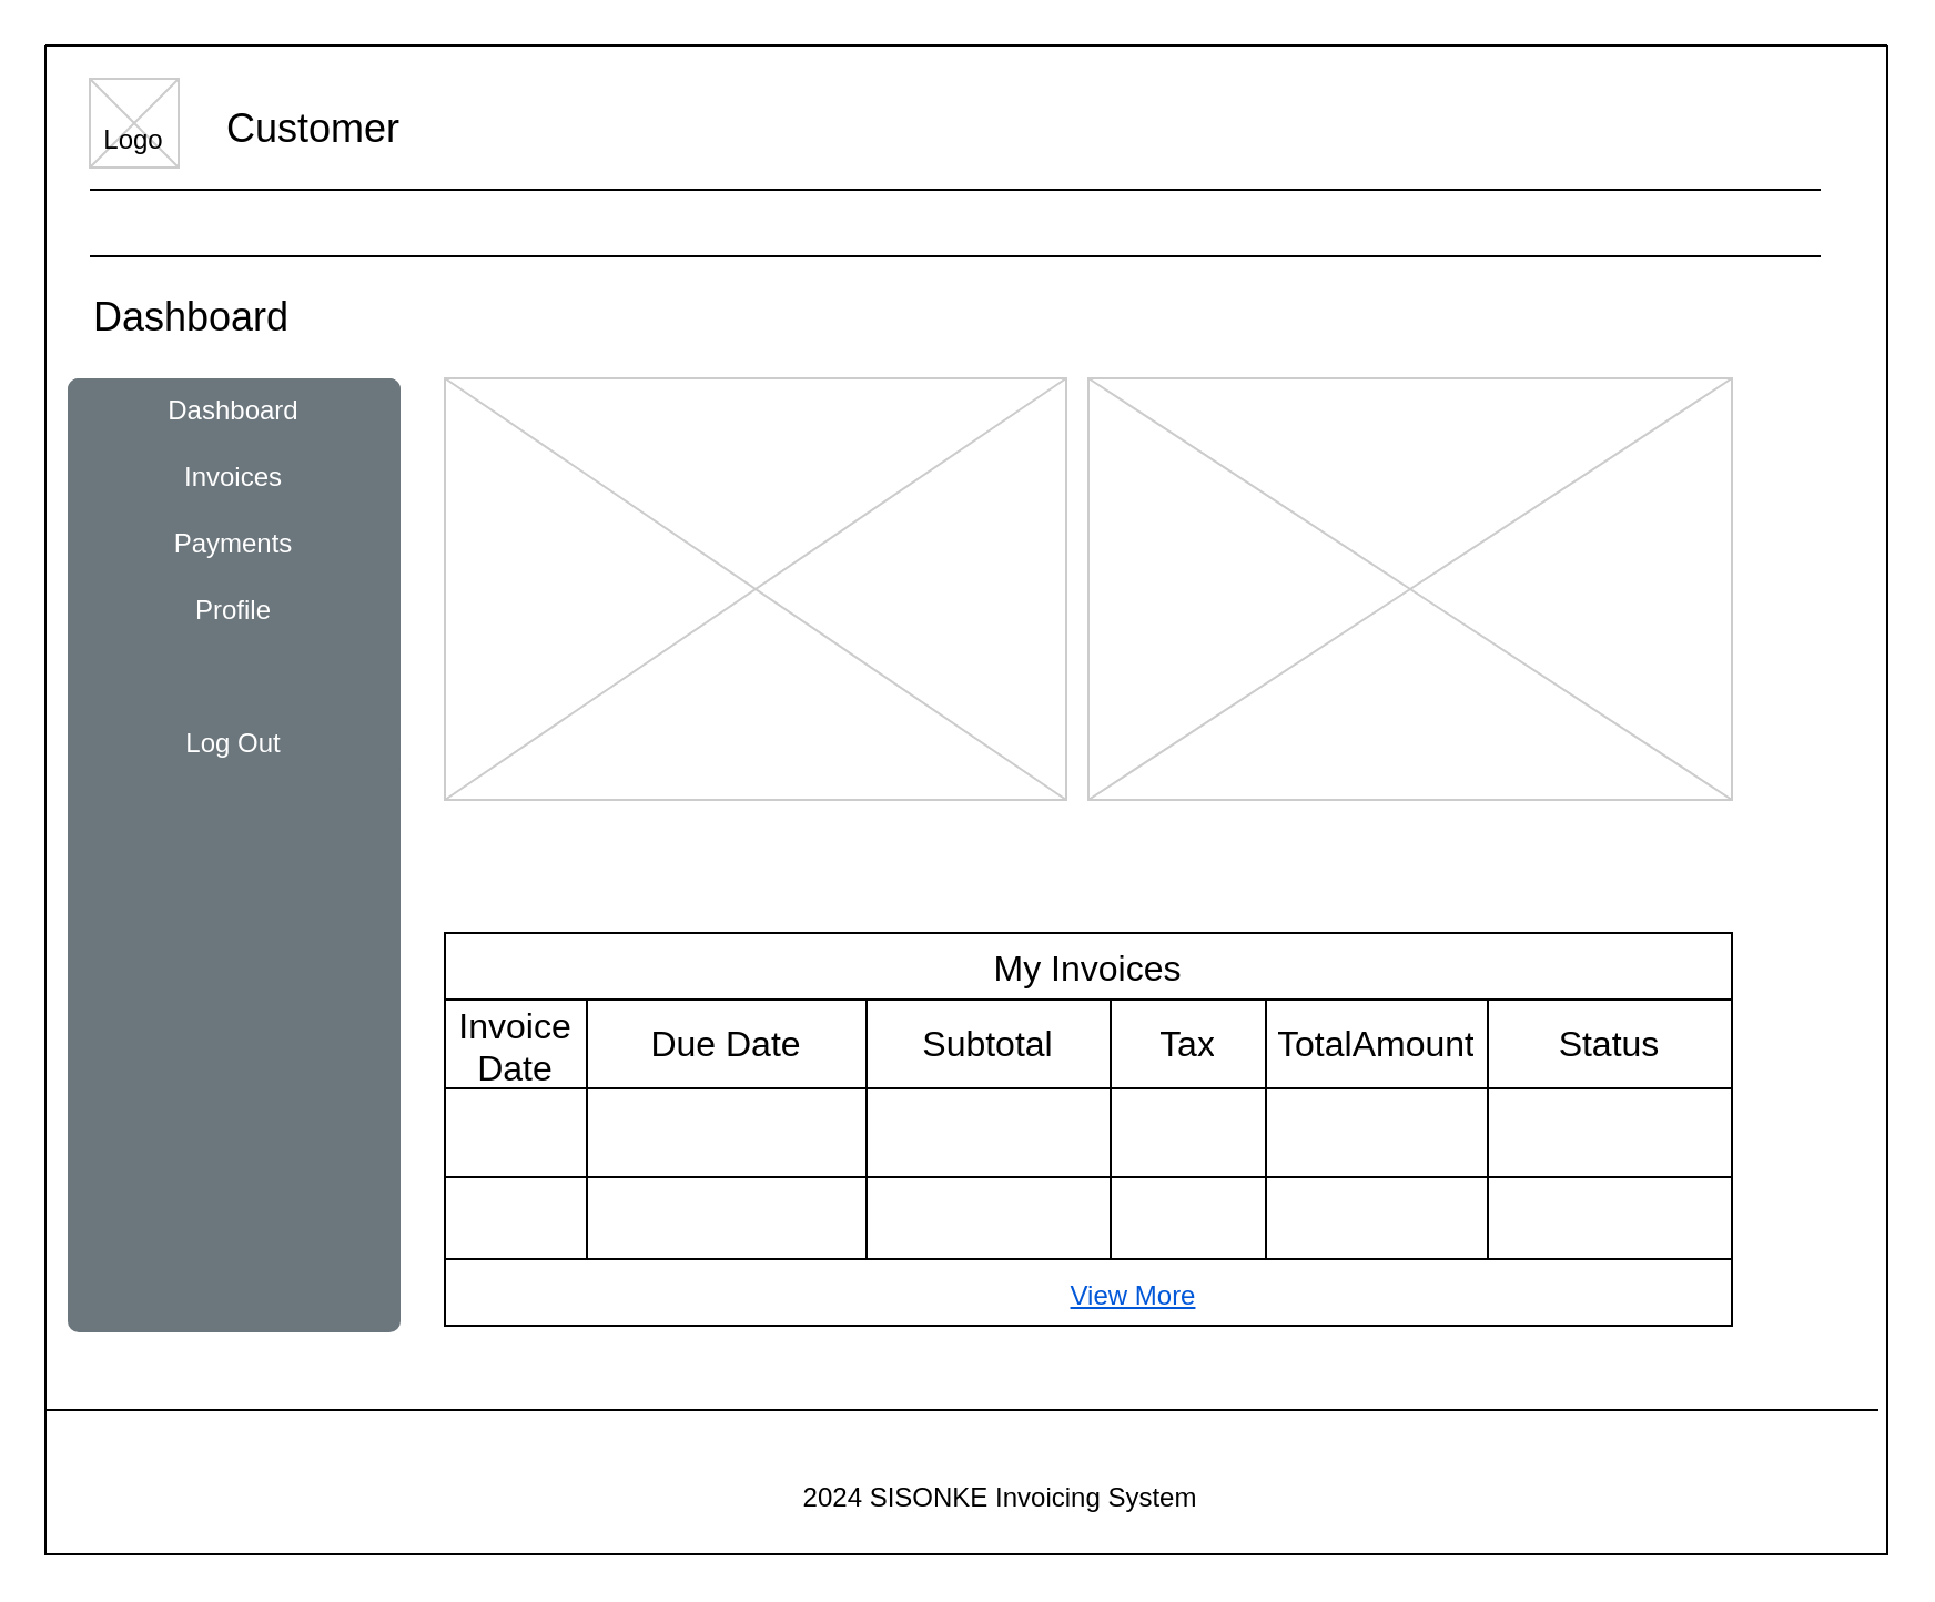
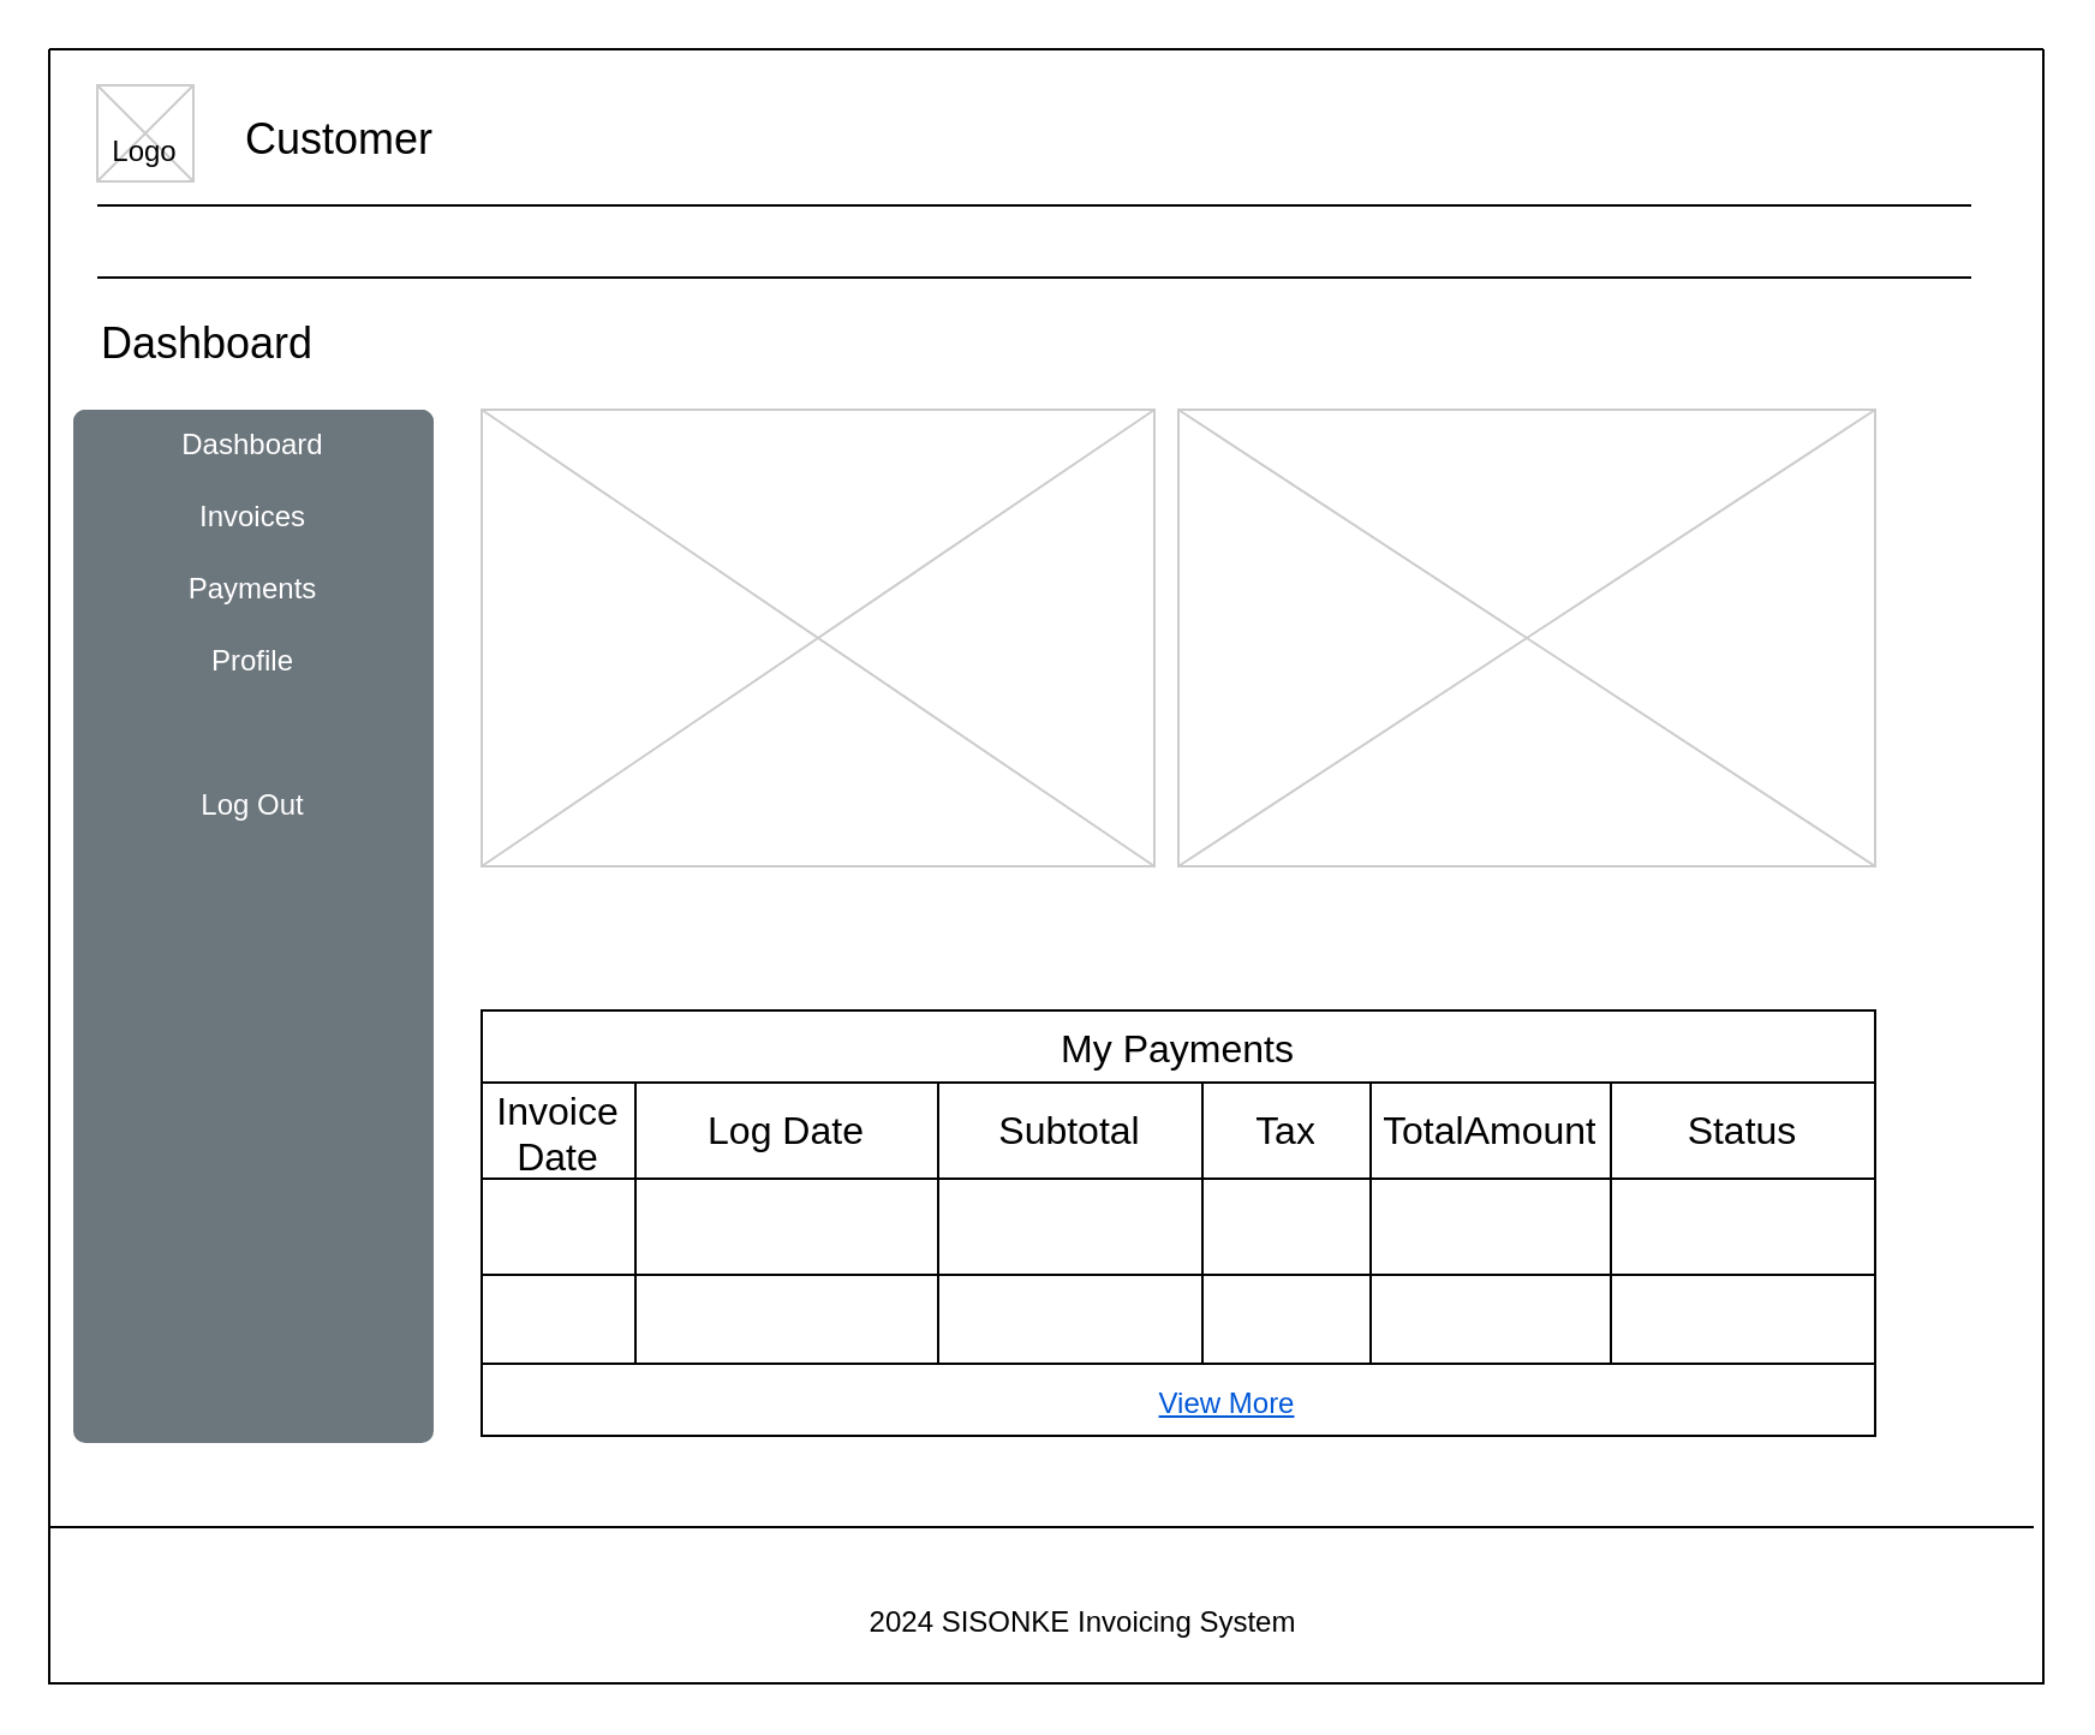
  <mxCell id="0" />
  <mxCell id="1" parent="0" />
  <mxCell id="2" value="" style="swimlane;startSize=0;" parent="1" vertex="1"><mxGeometry width="830" height="680" as="geometry" x="20" y="20" /></mxCell>
  <mxCell id="3" value="" style="line;strokeWidth=1" parent="2" vertex="1"><mxGeometry y="610" width="826" height="10" as="geometry" /></mxCell>
  <mxCell id="4" value="" style="html=1;shadow=0;dashed=0;shape=mxgraph.bootstrap.rrect;rSize=5;strokeColor=none;html=1;whiteSpace=wrap;fillColor=#6C767D;fontColor=#ffffff;sketch=0;" vertex="1" parent="2"><mxGeometry x="10" y="150" width="150" height="430" as="geometry" /></mxCell>
  <mxCell id="5" value="Dashboard" style="strokeColor=inherit;fillColor=inherit;gradientColor=inherit;fontColor=inherit;html=1;shadow=0;dashed=0;shape=mxgraph.bootstrap.topButton;rSize=5;perimeter=none;whiteSpace=wrap;resizeWidth=1;sketch=0;" vertex="1" parent="4"><mxGeometry width="150" height="30" relative="1" as="geometry" /></mxCell>
  <mxCell id="6" value="Invoices" style="strokeColor=inherit;fillColor=inherit;gradientColor=inherit;fontColor=inherit;html=1;shadow=0;dashed=0;perimeter=none;whiteSpace=wrap;resizeWidth=1;sketch=0;" vertex="1" parent="4"><mxGeometry width="150" height="30" relative="1" as="geometry"><mxPoint y="30" as="offset" /></mxGeometry></mxCell>
  <mxCell id="7" value="Payments" style="strokeColor=inherit;fillColor=inherit;gradientColor=inherit;fontColor=inherit;html=1;shadow=0;dashed=0;perimeter=none;whiteSpace=wrap;resizeWidth=1;sketch=0;" vertex="1" parent="4"><mxGeometry width="150" height="30" relative="1" as="geometry"><mxPoint y="60" as="offset" /></mxGeometry></mxCell>
  <mxCell id="8" value="Profile" style="strokeColor=inherit;fillColor=inherit;gradientColor=inherit;fontColor=inherit;html=1;shadow=0;dashed=0;perimeter=none;whiteSpace=wrap;resizeWidth=1;sketch=0;" vertex="1" parent="4"><mxGeometry width="150" height="30" relative="1" as="geometry"><mxPoint y="90" as="offset" /></mxGeometry></mxCell>
  <mxCell id="9" value="" style="strokeColor=inherit;fillColor=inherit;gradientColor=inherit;fontColor=inherit;html=1;shadow=0;dashed=0;perimeter=none;whiteSpace=wrap;resizeWidth=1;sketch=0;" vertex="1" parent="4"><mxGeometry width="150" height="30" relative="1" as="geometry"><mxPoint y="120" as="offset" /></mxGeometry></mxCell>
  <mxCell id="10" value="Log Out" style="strokeColor=inherit;fillColor=inherit;gradientColor=inherit;fontColor=inherit;html=1;shadow=0;dashed=0;shape=mxgraph.bootstrap.bottomButton;rSize=5;perimeter=none;whiteSpace=wrap;resizeWidth=1;resizeHeight=0;sketch=0;" vertex="1" parent="4"><mxGeometry y="1" width="150" height="30" relative="1" as="geometry"><mxPoint y="-280" as="offset" /></mxGeometry></mxCell>
  <mxCell id="11" value="" style="verticalLabelPosition=bottom;verticalAlign=top;strokeWidth=1;shape=mxgraph.mockup.graphics.iconGrid;strokeColor=#CCCCCC;gridSize=1,1;" parent="2" vertex="1"><mxGeometry x="180" y="150" width="280" height="190" as="geometry" /></mxCell>
  <mxCell id="12" value="" style="verticalLabelPosition=bottom;verticalAlign=top;strokeWidth=1;shape=mxgraph.mockup.graphics.iconGrid;strokeColor=#CCCCCC;gridSize=1,1;" parent="2" vertex="1"><mxGeometry x="470" y="150" width="290" height="190" as="geometry" /></mxCell>
  <mxCell id="13" value="Dashboard" style="text;spacingTop=-5;fontSize=18;fontStyle=0" parent="2" vertex="1"><mxGeometry x="20" y="110" width="230" height="20" as="geometry" /></mxCell>
- <mxCell id="14" value="My Invoices" style="shape=table;startSize=30;container=1;collapsible=0;childLayout=tableLayout;strokeColor=default;fontSize=16;" vertex="1" parent="2"><mxGeometry x="180" y="400" width="580" height="150" as="geometry" /></mxCell>
+ <mxCell id="14" value="My Payments" style="shape=table;startSize=30;container=1;collapsible=0;childLayout=tableLayout;strokeColor=default;fontSize=16;" vertex="1" parent="2"><mxGeometry x="180" y="400" width="580" height="150" as="geometry" /></mxCell>
  <mxCell id="15" value="" style="shape=tableRow;horizontal=0;startSize=0;swimlaneHead=0;swimlaneBody=0;strokeColor=inherit;top=0;left=0;bottom=0;right=0;collapsible=0;dropTarget=0;fillColor=none;points=[[0,0.5],[1,0.5]];portConstraint=eastwest;fontSize=16;" vertex="1" parent="14"><mxGeometry y="30" width="580" height="40" as="geometry" /></mxCell>
  <mxCell id="16" value="Invoice Date" style="shape=partialRectangle;html=1;whiteSpace=wrap;connectable=0;strokeColor=inherit;overflow=hidden;fillColor=none;top=0;left=0;bottom=0;right=0;pointerEvents=1;fontSize=16;" vertex="1" parent="15"><mxGeometry width="64" height="40" as="geometry"><mxRectangle width="64" height="40" as="alternateBounds" /></mxGeometry></mxCell>
- <mxCell id="17" value="Due Date" style="shape=partialRectangle;html=1;whiteSpace=wrap;connectable=0;strokeColor=inherit;overflow=hidden;fillColor=none;top=0;left=0;bottom=0;right=0;pointerEvents=1;fontSize=16;" vertex="1" parent="15"><mxGeometry x="64" width="126" height="40" as="geometry"><mxRectangle width="126" height="40" as="alternateBounds" /></mxGeometry></mxCell>
+ <mxCell id="17" value="Log Date" style="shape=partialRectangle;html=1;whiteSpace=wrap;connectable=0;strokeColor=inherit;overflow=hidden;fillColor=none;top=0;left=0;bottom=0;right=0;pointerEvents=1;fontSize=16;" vertex="1" parent="15"><mxGeometry x="64" width="126" height="40" as="geometry"><mxRectangle width="126" height="40" as="alternateBounds" /></mxGeometry></mxCell>
  <mxCell id="18" value="Subtotal" style="shape=partialRectangle;html=1;whiteSpace=wrap;connectable=0;strokeColor=inherit;overflow=hidden;fillColor=none;top=0;left=0;bottom=0;right=0;pointerEvents=1;fontSize=16;" vertex="1" parent="15"><mxGeometry x="190" width="110" height="40" as="geometry"><mxRectangle width="110" height="40" as="alternateBounds" /></mxGeometry></mxCell>
  <mxCell id="19" value="Tax" style="shape=partialRectangle;html=1;whiteSpace=wrap;connectable=0;strokeColor=inherit;overflow=hidden;fillColor=none;top=0;left=0;bottom=0;right=0;pointerEvents=1;fontSize=16;" vertex="1" parent="15"><mxGeometry x="300" width="70" height="40" as="geometry"><mxRectangle width="70" height="40" as="alternateBounds" /></mxGeometry></mxCell>
  <mxCell id="20" value="TotalAmount" style="shape=partialRectangle;html=1;whiteSpace=wrap;connectable=0;strokeColor=inherit;overflow=hidden;fillColor=none;top=0;left=0;bottom=0;right=0;pointerEvents=1;fontSize=16;" vertex="1" parent="15"><mxGeometry x="370" width="100" height="40" as="geometry"><mxRectangle width="100" height="40" as="alternateBounds" /></mxGeometry></mxCell>
  <mxCell id="21" value="Status" style="shape=partialRectangle;html=1;whiteSpace=wrap;connectable=0;strokeColor=inherit;overflow=hidden;fillColor=none;top=0;left=0;bottom=0;right=0;pointerEvents=1;fontSize=16;" vertex="1" parent="15"><mxGeometry x="470" width="110" height="40" as="geometry"><mxRectangle width="110" height="40" as="alternateBounds" /></mxGeometry></mxCell>
  <mxCell id="22" value="" style="shape=tableRow;horizontal=0;startSize=0;swimlaneHead=0;swimlaneBody=0;strokeColor=inherit;top=0;left=0;bottom=0;right=0;collapsible=0;dropTarget=0;fillColor=none;points=[[0,0.5],[1,0.5]];portConstraint=eastwest;fontSize=16;" vertex="1" parent="14"><mxGeometry y="70" width="580" height="40" as="geometry" /></mxCell>
  <mxCell id="23" value="" style="shape=partialRectangle;html=1;whiteSpace=wrap;connectable=0;strokeColor=inherit;overflow=hidden;fillColor=none;top=0;left=0;bottom=0;right=0;pointerEvents=1;fontSize=16;" vertex="1" parent="22"><mxGeometry width="64" height="40" as="geometry"><mxRectangle width="64" height="40" as="alternateBounds" /></mxGeometry></mxCell>
  <mxCell id="24" value="" style="shape=partialRectangle;html=1;whiteSpace=wrap;connectable=0;strokeColor=inherit;overflow=hidden;fillColor=none;top=0;left=0;bottom=0;right=0;pointerEvents=1;fontSize=16;" vertex="1" parent="22"><mxGeometry x="64" width="126" height="40" as="geometry"><mxRectangle width="126" height="40" as="alternateBounds" /></mxGeometry></mxCell>
  <mxCell id="25" value="" style="shape=partialRectangle;html=1;whiteSpace=wrap;connectable=0;strokeColor=inherit;overflow=hidden;fillColor=none;top=0;left=0;bottom=0;right=0;pointerEvents=1;fontSize=16;" vertex="1" parent="22"><mxGeometry x="190" width="110" height="40" as="geometry"><mxRectangle width="110" height="40" as="alternateBounds" /></mxGeometry></mxCell>
  <mxCell id="26" style="shape=partialRectangle;html=1;whiteSpace=wrap;connectable=0;strokeColor=inherit;overflow=hidden;fillColor=none;top=0;left=0;bottom=0;right=0;pointerEvents=1;fontSize=16;" vertex="1" parent="22"><mxGeometry x="300" width="70" height="40" as="geometry"><mxRectangle width="70" height="40" as="alternateBounds" /></mxGeometry></mxCell>
  <mxCell id="27" style="shape=partialRectangle;html=1;whiteSpace=wrap;connectable=0;strokeColor=inherit;overflow=hidden;fillColor=none;top=0;left=0;bottom=0;right=0;pointerEvents=1;fontSize=16;" vertex="1" parent="22"><mxGeometry x="370" width="100" height="40" as="geometry"><mxRectangle width="100" height="40" as="alternateBounds" /></mxGeometry></mxCell>
  <mxCell id="28" style="shape=partialRectangle;html=1;whiteSpace=wrap;connectable=0;strokeColor=inherit;overflow=hidden;fillColor=none;top=0;left=0;bottom=0;right=0;pointerEvents=1;fontSize=16;" vertex="1" parent="22"><mxGeometry x="470" width="110" height="40" as="geometry"><mxRectangle width="110" height="40" as="alternateBounds" /></mxGeometry></mxCell>
  <mxCell id="29" value="" style="shape=tableRow;horizontal=0;startSize=0;swimlaneHead=0;swimlaneBody=0;strokeColor=inherit;top=0;left=0;bottom=0;right=0;collapsible=0;dropTarget=0;fillColor=none;points=[[0,0.5],[1,0.5]];portConstraint=eastwest;fontSize=16;" vertex="1" parent="14"><mxGeometry y="110" width="580" height="40" as="geometry" /></mxCell>
  <mxCell id="30" value="" style="shape=partialRectangle;html=1;whiteSpace=wrap;connectable=0;strokeColor=inherit;overflow=hidden;fillColor=none;top=0;left=0;bottom=0;right=0;pointerEvents=1;fontSize=16;" vertex="1" parent="29"><mxGeometry width="64" height="40" as="geometry"><mxRectangle width="64" height="40" as="alternateBounds" /></mxGeometry></mxCell>
  <mxCell id="31" value="" style="shape=partialRectangle;html=1;whiteSpace=wrap;connectable=0;strokeColor=inherit;overflow=hidden;fillColor=none;top=0;left=0;bottom=0;right=0;pointerEvents=1;fontSize=16;" vertex="1" parent="29"><mxGeometry x="64" width="126" height="40" as="geometry"><mxRectangle width="126" height="40" as="alternateBounds" /></mxGeometry></mxCell>
  <mxCell id="32" value="" style="shape=partialRectangle;html=1;whiteSpace=wrap;connectable=0;strokeColor=inherit;overflow=hidden;fillColor=none;top=0;left=0;bottom=0;right=0;pointerEvents=1;fontSize=16;" vertex="1" parent="29"><mxGeometry x="190" width="110" height="40" as="geometry"><mxRectangle width="110" height="40" as="alternateBounds" /></mxGeometry></mxCell>
  <mxCell id="33" style="shape=partialRectangle;html=1;whiteSpace=wrap;connectable=0;strokeColor=inherit;overflow=hidden;fillColor=none;top=0;left=0;bottom=0;right=0;pointerEvents=1;fontSize=16;" vertex="1" parent="29"><mxGeometry x="300" width="70" height="40" as="geometry"><mxRectangle width="70" height="40" as="alternateBounds" /></mxGeometry></mxCell>
  <mxCell id="34" style="shape=partialRectangle;html=1;whiteSpace=wrap;connectable=0;strokeColor=inherit;overflow=hidden;fillColor=none;top=0;left=0;bottom=0;right=0;pointerEvents=1;fontSize=16;" vertex="1" parent="29"><mxGeometry x="370" width="100" height="40" as="geometry"><mxRectangle width="100" height="40" as="alternateBounds" /></mxGeometry></mxCell>
  <mxCell id="35" style="shape=partialRectangle;html=1;whiteSpace=wrap;connectable=0;strokeColor=inherit;overflow=hidden;fillColor=none;top=0;left=0;bottom=0;right=0;pointerEvents=1;fontSize=16;" vertex="1" parent="29"><mxGeometry x="470" width="110" height="40" as="geometry"><mxRectangle width="110" height="40" as="alternateBounds" /></mxGeometry></mxCell>
  <mxCell id="36" value="2024 SISONKE Invoicing System" style="text;html=1;align=center;verticalAlign=middle;resizable=0;points=[];autosize=1;strokeColor=none;fillColor=none;" vertex="1" parent="2"><mxGeometry x="330" y="640" width="200" height="30" as="geometry" /></mxCell>
  <mxCell id="37" value="" style="rounded=0;whiteSpace=wrap;html=1;" vertex="1" parent="2"><mxGeometry x="180" y="547" width="580" height="30" as="geometry" /></mxCell>
  <mxCell id="38" value="View More" style="fillColor=none;strokeColor=none;html=1;fontColor=#0057D8;align=center;verticalAlign=middle;fontStyle=4;fontSize=12" vertex="1" parent="2"><mxGeometry x="447" y="547" width="86" height="33" as="geometry" /></mxCell>
  <mxCell id="39" value="Customer" style="text;spacingTop=-5;fontSize=18;fontStyle=0" parent="1" vertex="1"><mxGeometry x="100" y="45" width="230" height="20" as="geometry" /></mxCell>
  <mxCell id="40" value="" style="line;strokeWidth=1" parent="1" vertex="1"><mxGeometry x="40" y="80" width="780" height="10" as="geometry" /></mxCell>
  <mxCell id="41" value="" style="line;strokeWidth=1" parent="1" vertex="1"><mxGeometry x="40" y="110" width="780" height="10" as="geometry" /></mxCell>
  <mxCell id="42" value="" style="verticalLabelPosition=bottom;verticalAlign=top;strokeWidth=1;shape=mxgraph.mockup.graphics.iconGrid;strokeColor=#CCCCCC;gridSize=1,1;" parent="1" vertex="1"><mxGeometry x="40" y="35" width="40" height="40" as="geometry" /></mxCell>
  <mxCell id="43" value="&#10;Logo" style="text;spacingTop=-5;align=center" parent="1" vertex="1"><mxGeometry x="40" y="40" width="40" height="40" as="geometry" /></mxCell>
